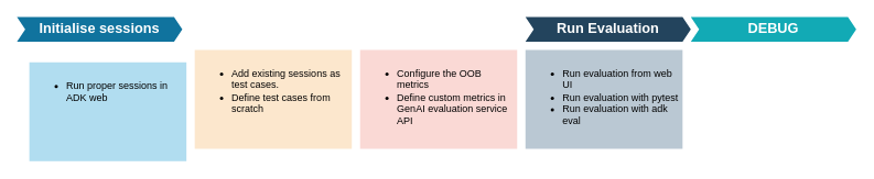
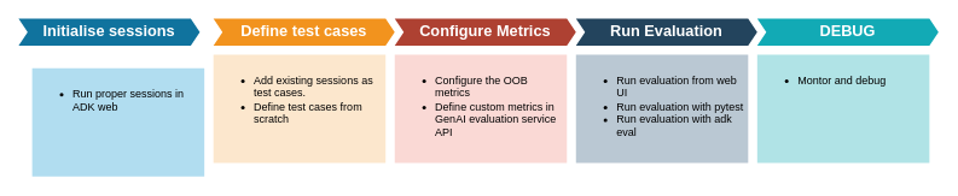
  <mxCell id="0" />
  <mxCell id="1" parent="0" />
  <mxCell id="2" value="Initialise sessions" style="shape=step;perimeter=stepPerimeter;whiteSpace=wrap;html=1;fixedSize=1;size=10;fillColor=#10739E;strokeColor=none;fontSize=17;fontColor=#FFFFFF;fontStyle=1;align=center;rounded=0;" vertex="1" parent="1"><mxGeometry x="20" y="20" width="200" height="30" as="geometry" /></mxCell>
+ <mxCell id="3" value="Define test cases" style="shape=step;perimeter=stepPerimeter;whiteSpace=wrap;html=1;fixedSize=1;size=10;fillColor=#F2931E;strokeColor=none;fontSize=17;fontColor=#FFFFFF;fontStyle=1;align=center;rounded=0;" vertex="1" parent="1"><mxGeometry x="235" y="20" width="200" height="30" as="geometry" /></mxCell>
+ <mxCell id="4" value="Configure Metrics" style="shape=step;perimeter=stepPerimeter;whiteSpace=wrap;html=1;fixedSize=1;size=10;fillColor=#AE4132;strokeColor=none;fontSize=17;fontColor=#FFFFFF;fontStyle=1;align=center;rounded=0;" vertex="1" parent="1"><mxGeometry x="435" y="20" width="200" height="30" as="geometry" /></mxCell>
  <mxCell id="5" value="Run Evaluation" style="shape=step;perimeter=stepPerimeter;whiteSpace=wrap;html=1;fixedSize=1;size=10;fillColor=#23445D;strokeColor=none;fontSize=17;fontColor=#FFFFFF;fontStyle=1;align=center;rounded=0;" vertex="1" parent="1"><mxGeometry x="635" y="20" width="200" height="30" as="geometry" /></mxCell>
  <mxCell id="6" value="DEBUG" style="shape=step;perimeter=stepPerimeter;whiteSpace=wrap;html=1;fixedSize=1;size=10;fillColor=#12AAB5;strokeColor=none;fontSize=17;fontColor=#FFFFFF;fontStyle=1;align=center;rounded=0;" vertex="1" parent="1"><mxGeometry x="835" y="20" width="200" height="30" as="geometry" /></mxCell>
  <mxCell id="7" value="&lt;p&gt;&lt;/p&gt;&lt;ul&gt;&lt;li&gt;&lt;span style=&quot;background-color: transparent;&quot;&gt;Run proper sessions in ADK web&lt;/span&gt;&lt;/li&gt;&lt;/ul&gt;&lt;p&gt;&lt;/p&gt;" style="shape=rect;fillColor=#B1DDF0;strokeColor=none;fontSize=12;html=1;whiteSpace=wrap;align=left;verticalAlign=top;spacing=5;rounded=0;" vertex="1" parent="1"><mxGeometry x="35" y="75" width="190" height="120" as="geometry" /></mxCell>
  <mxCell id="8" value="&lt;ul&gt;&lt;li&gt;Add existing sessions as test cases.&lt;/li&gt;&lt;li&gt;Define test cases from scratch&lt;/li&gt;&lt;/ul&gt;" style="shape=rect;fillColor=#FCE7CD;strokeColor=none;fontSize=12;html=1;whiteSpace=wrap;align=left;verticalAlign=top;spacing=5;rounded=0;" vertex="1" parent="1"><mxGeometry x="235" y="60" width="190" height="120" as="geometry" /></mxCell>
  <mxCell id="9" value="&lt;ul&gt;&lt;li&gt;Configure the OOB metrics&lt;/li&gt;&lt;li&gt;Define custom metrics in GenAI evaluation service API&lt;/li&gt;&lt;/ul&gt;" style="shape=rect;fillColor=#FAD9D5;strokeColor=none;fontSize=12;html=1;whiteSpace=wrap;align=left;verticalAlign=top;spacing=5;rounded=0;" vertex="1" parent="1"><mxGeometry x="435" y="60" width="190" height="120" as="geometry" /></mxCell>
  <mxCell id="10" value="&lt;ul&gt;&lt;li&gt;Run evaluation from web UI&lt;/li&gt;&lt;li&gt;Run evaluation with pytest&lt;/li&gt;&lt;li&gt;Run evaluation with adk eval&lt;/li&gt;&lt;/ul&gt;" style="shape=rect;fillColor=#BAC8D3;strokeColor=none;fontSize=12;html=1;whiteSpace=wrap;align=left;verticalAlign=top;spacing=5;rounded=0;" vertex="1" parent="1"><mxGeometry x="635" y="60" width="190" height="120" as="geometry" /></mxCell>
+ <mxCell id="11" value="&lt;ul&gt;&lt;li&gt;Montor and debug&lt;/li&gt;&lt;/ul&gt;" style="shape=rect;fillColor=#B0E3E6;strokeColor=none;fontSize=12;html=1;whiteSpace=wrap;align=left;verticalAlign=top;spacing=5;rounded=0;" vertex="1" parent="1"><mxGeometry x="835" y="60" width="190" height="120" as="geometry" /></mxCell>
